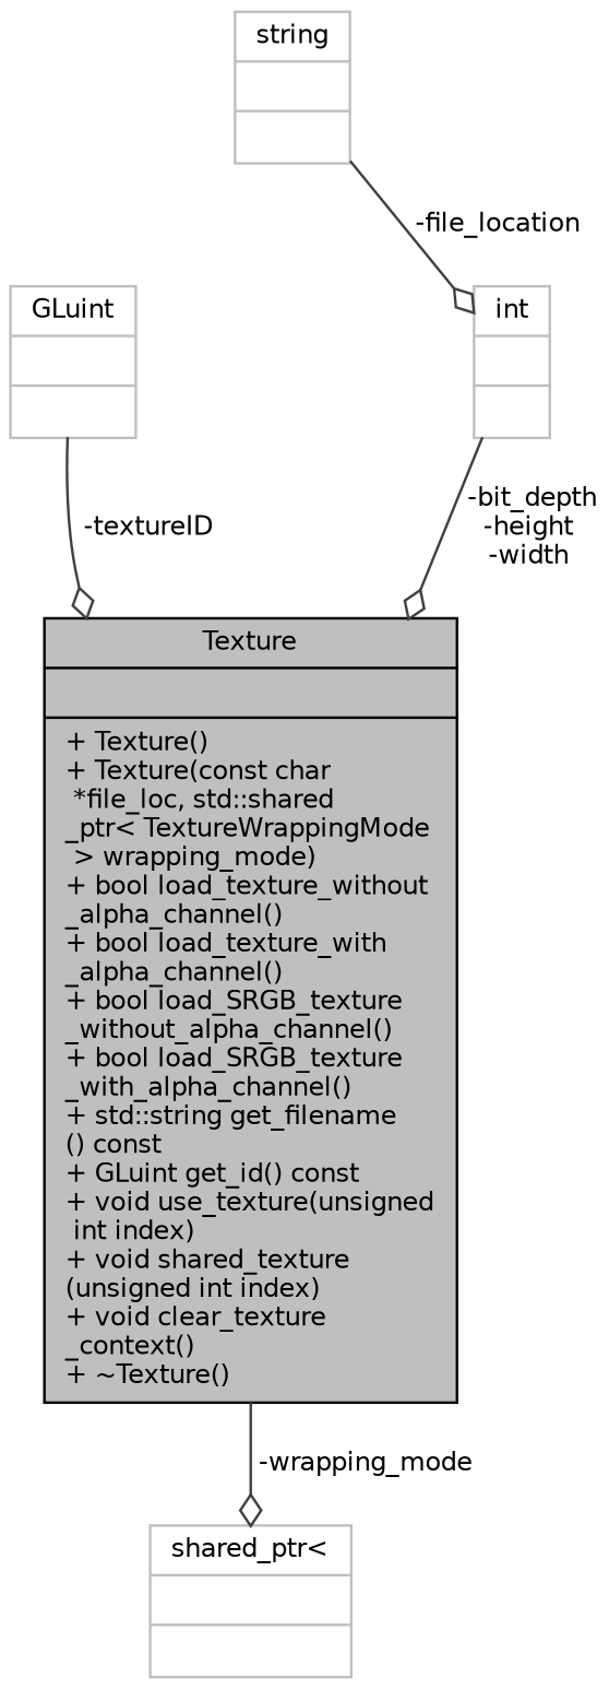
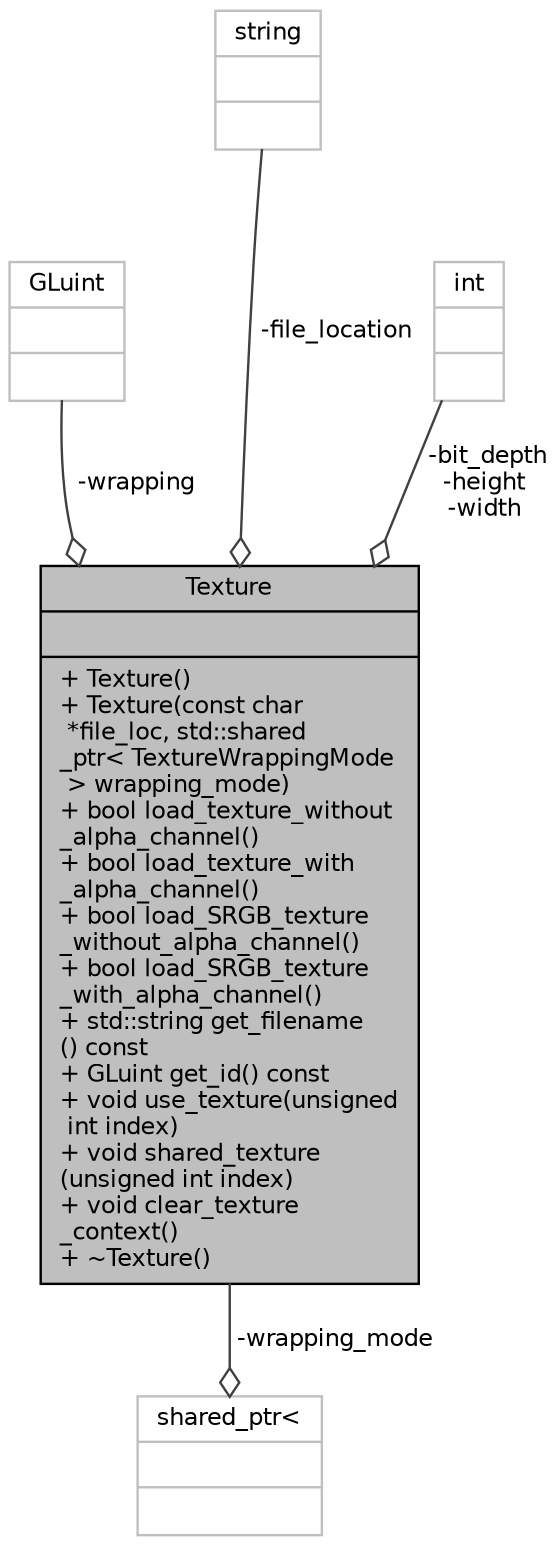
  digraph {
    node [color=grey75 fontname=Helvetica fontsize=10 shape=record]
    edge [arrowhead=odiamond color=grey25 fontname=Helvetica fontsize=10 labelfontname=Helvetica labelfontsize=10 style=solid]
    n1 [color=black fillcolor=grey75 fontcolor=black height=0.2 label="{Texture\n||+  Texture()\l+  Texture(const char\l *file_loc, std::shared\l_ptr\< TextureWrappingMode\l \> wrapping_mode)\l+ bool load_texture_without\l_alpha_channel()\l+ bool load_texture_with\l_alpha_channel()\l+ bool load_SRGB_texture\l_without_alpha_channel()\l+ bool load_SRGB_texture\l_with_alpha_channel()\l+ std::string get_filename\l() const\l+ GLuint get_id() const\l+ void use_texture(unsigned\l int index)\l+ void shared_texture\l(unsigned int index)\l+ void clear_texture\l_context()\l+  ~Texture()\l}" style=filled width=0.4]
    n2 [height=0.2 label="{shared_ptr\<\n||}" width=0.4]
    n3 [height=0.2 label="{GLuint\n||}" width=0.4]
    n4 [height=0.2 label="{int\n||}" width=0.4]
    n5 [height=0.2 label="{string\n||}" width=0.4]
    n1 -> n2 [label=" -wrapping_mode"]
-   n3 -> n1 [label=" -textureID"]
+   n3 -> n1 [label=" -wrapping"]
    n4 -> n1 [label=" -bit_depth\n-height\n-width"]
-   n5 -> n4 [label=" -file_location"]
+   n5 -> n1 [label=" -file_location"]
  }
